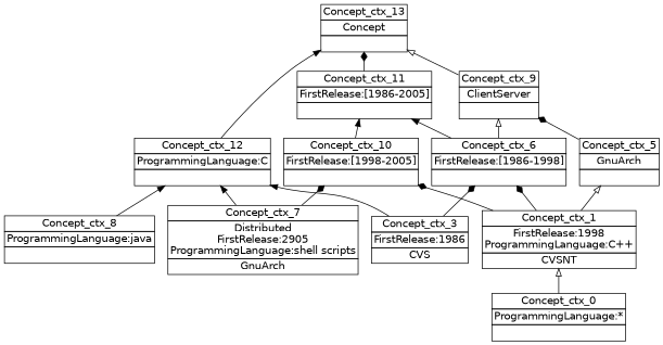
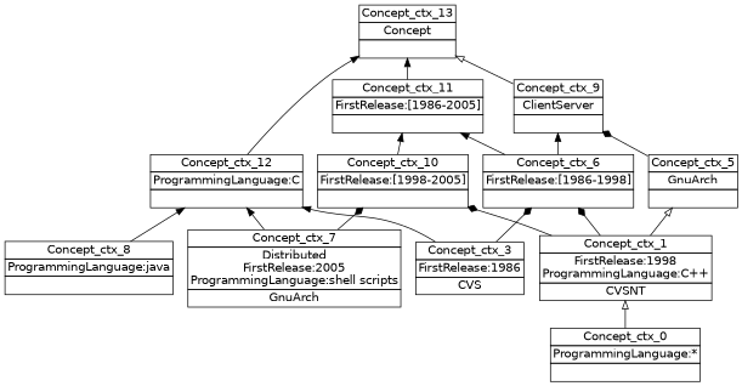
  digraph {
    nodesep=0.2
    rankdir=BT
    ranksep=0.3
    node [fontname="DejaVu Sans" margin="0.03,0.03" shape=none]
    edge [arrowhead=normal headport=p tailport=p]
    n1 [label=<<table border="0" cellborder="1" cellspacing="0" port="p"><tr><td>Concept_ctx_8</td></tr><tr><td>ProgrammingLanguage:java<br/></td></tr><tr><td><br/></td></tr></table>>]
    n2 [label=<<table border="0" cellborder="1" cellspacing="0" port="p"><tr><td>Concept_ctx_12</td></tr><tr><td>ProgrammingLanguage:C<br/></td></tr><tr><td><br/></td></tr></table>>]
    n3 [label=<<table border="0" cellborder="1" cellspacing="0" port="p"><tr><td>Concept_ctx_5</td></tr><tr><td>GnuArch<br/></td></tr><tr><td><br/></td></tr></table>>]
    n4 [label=<<table border="0" cellborder="1" cellspacing="0" port="p"><tr><td>Concept_ctx_9</td></tr><tr><td>ClientServer<br/></td></tr><tr><td><br/></td></tr></table>>]
-   n5 [label=<<table border="0" cellborder="1" cellspacing="0" port="p"><tr><td>Concept_ctx_7</td></tr><tr><td>Distributed<br/>FirstRelease:2905<br/>ProgrammingLanguage:shell scripts<br/></td></tr><tr><td>GnuArch<br/></td></tr></table>>]
+   n5 [label=<<table border="0" cellborder="1" cellspacing="0" port="p"><tr><td>Concept_ctx_7</td></tr><tr><td>Distributed<br/>FirstRelease:2005<br/>ProgrammingLanguage:shell scripts<br/></td></tr><tr><td>GnuArch<br/></td></tr></table>>]
    n6 [label=<<table border="0" cellborder="1" cellspacing="0" port="p"><tr><td>Concept_ctx_10</td></tr><tr><td>FirstRelease:[1998-2005]<br/></td></tr><tr><td><br/></td></tr></table>>]
    n7 [label=<<table border="0" cellborder="1" cellspacing="0" port="p"><tr><td>Concept_ctx_3</td></tr><tr><td>FirstRelease:1986<br/></td></tr><tr><td>CVS<br/></td></tr></table>>]
    n8 [label=<<table border="0" cellborder="1" cellspacing="0" port="p"><tr><td>Concept_ctx_6</td></tr><tr><td>FirstRelease:[1986-1998]<br/></td></tr><tr><td><br/></td></tr></table>>]
    n9 [label=<<table border="0" cellborder="1" cellspacing="0" port="p"><tr><td>Concept_ctx_11</td></tr><tr><td>FirstRelease:[1986-2005]<br/></td></tr><tr><td><br/></td></tr></table>>]
    n10 [label=<<table border="0" cellborder="1" cellspacing="0" port="p"><tr><td>Concept_ctx_13</td></tr><tr><td>Concept<br/></td></tr><tr><td><br/></td></tr></table>>]
    n11 [label=<<table border="0" cellborder="1" cellspacing="0" port="p"><tr><td>Concept_ctx_1</td></tr><tr><td>FirstRelease:1998<br/>ProgrammingLanguage:C++<br/></td></tr><tr><td>CVSNT<br/></td></tr></table>>]
    n12 [label=<<table border="0" cellborder="1" cellspacing="0" port="p"><tr><td>Concept_ctx_0</td></tr><tr><td>ProgrammingLanguage:*<br/></td></tr><tr><td><br/></td></tr></table>>]
    n1 -> n2
    n2 -> n10
    n3 -> n4 [arrowhead=diamond]
    n4 -> n10 [arrowhead=onormal]
    n5 -> n2
    n5 -> n6 [arrowhead=diamond]
    n6 -> n9
    n7 -> n2
    n7 -> n8 [arrowhead=diamond]
-   n8 -> n4 [arrowhead=onormal]
+   n8 -> n4
    n8 -> n9
-   n9 -> n10 [arrowhead=diamond]
+   n9 -> n10
    n11 -> n3 [arrowhead=onormal]
    n11 -> n6 [arrowhead=diamond]
    n11 -> n8 [arrowhead=diamond]
    n12 -> n11 [arrowhead=onormal]
  }
